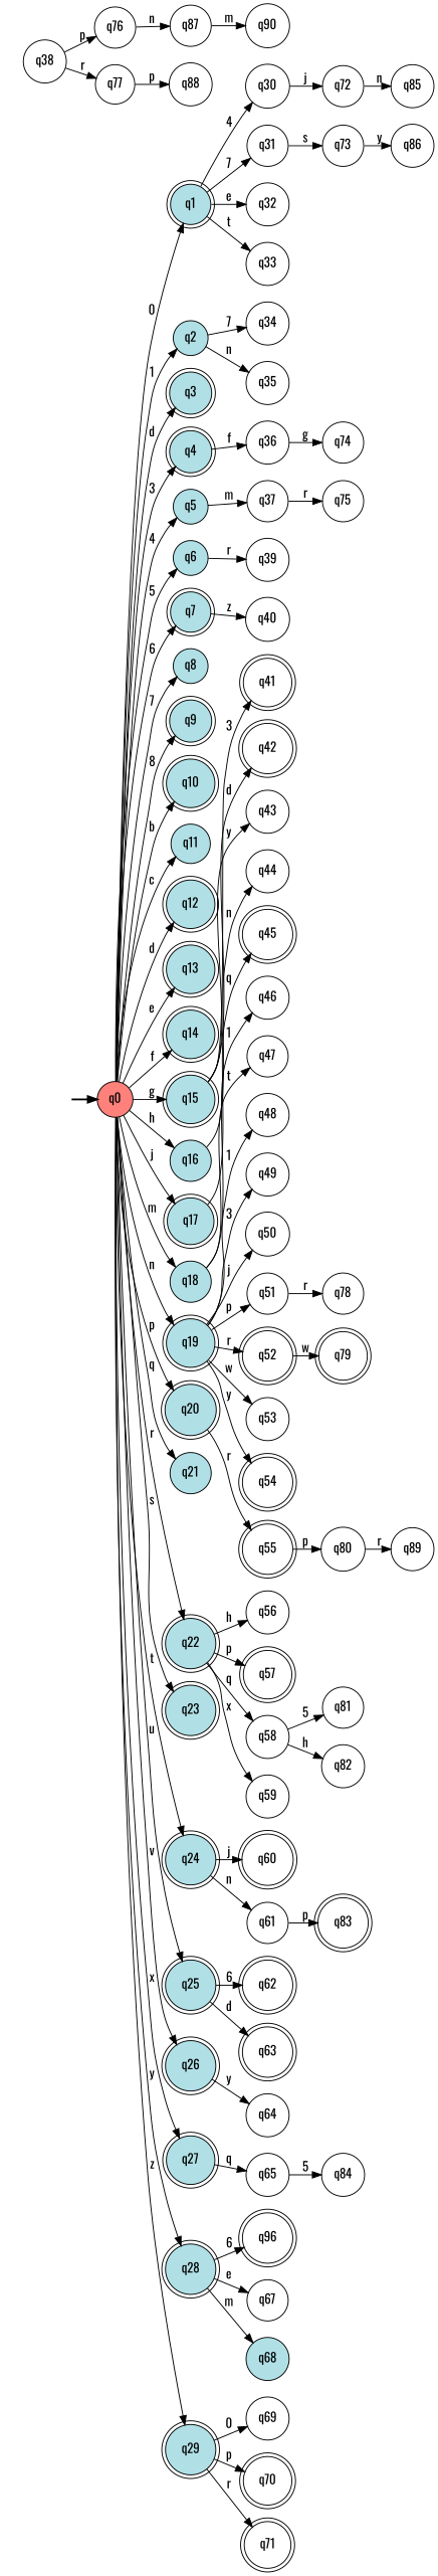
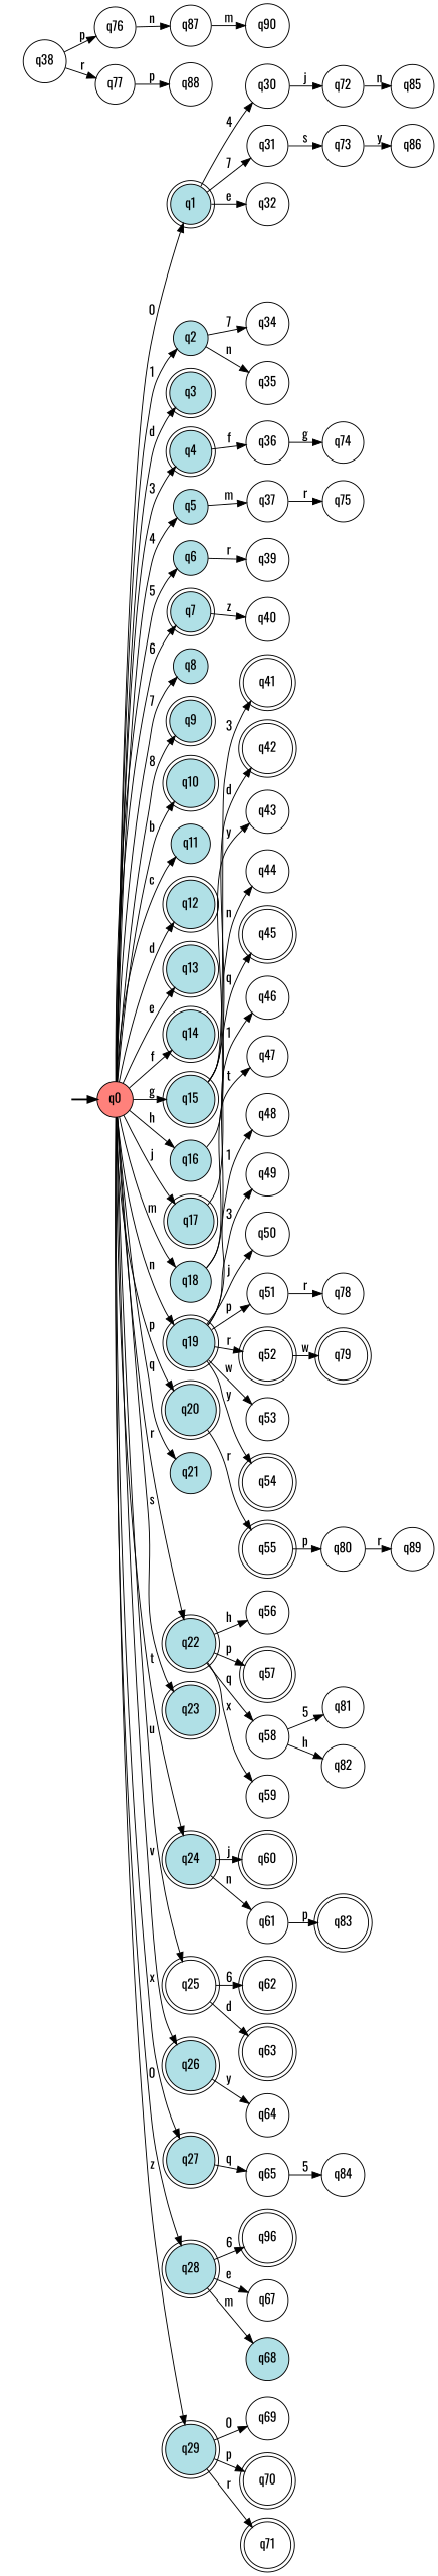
  digraph {
    fontname=Oswald
    rankdir=LR
    node [fontname=Oswald shape=circle style=filled color=black fillcolor=white]
    edge [fontname=Oswald]
    __start0 [height=0 shape=none style=invis width=0 color="" fillcolor=""]
    n2 [fillcolor="#ff817b" label=q0]
    n3 [fillcolor=powderblue label=q1 shape=doublecircle style="rounded,filled"]
    n4 [fillcolor=powderblue label=q2]
    n5 [fillcolor=powderblue label=q3 shape=doublecircle style="rounded,filled"]
    n6 [fillcolor=powderblue label=q4 shape=doublecircle style="rounded,filled"]
    n7 [fillcolor=powderblue label=q5]
    n8 [fillcolor=powderblue label=q6]
    n9 [fillcolor=powderblue label=q7 shape=doublecircle style="rounded,filled"]
    n10 [fillcolor=powderblue label=q8]
    n11 [fillcolor=powderblue label=q9 shape=doublecircle style="rounded,filled"]
    n12 [fillcolor=powderblue label=q10 shape=doublecircle style="rounded,filled"]
    n13 [fillcolor=powderblue label=q11]
    n14 [fillcolor=powderblue label=q12 shape=doublecircle style="rounded,filled"]
    n15 [fillcolor=powderblue label=q13 shape=doublecircle style="rounded,filled"]
    n16 [fillcolor=powderblue label=q14 shape=doublecircle style="rounded,filled"]
    n17 [fillcolor=powderblue label=q15 shape=doublecircle style="rounded,filled"]
    n18 [fillcolor=powderblue label=q16]
    n19 [fillcolor=powderblue label=q17 shape=doublecircle style="rounded,filled"]
    n20 [fillcolor=powderblue label=q18]
    n21 [fillcolor=powderblue label=q19 shape=doublecircle style="rounded,filled"]
    n22 [fillcolor=powderblue label=q20 shape=doublecircle style="rounded,filled"]
    n23 [fillcolor=powderblue label=q21]
    n24 [fillcolor=powderblue label=q22 shape=doublecircle style="rounded,filled"]
    n25 [fillcolor=powderblue label=q23 shape=doublecircle style="rounded,filled"]
    n26 [fillcolor=powderblue label=q24 shape=doublecircle style="rounded,filled"]
-   n27 [fillcolor=powderblue label=q25 shape=doublecircle style="rounded,filled"]
+   n27 [label=q25 shape=doublecircle style="rounded,filled"]
    n28 [fillcolor=powderblue label=q26 shape=doublecircle style="rounded,filled"]
    n29 [fillcolor=powderblue label=q27 shape=doublecircle style="rounded,filled"]
    n30 [fillcolor=powderblue label=q28 shape=doublecircle style="rounded,filled"]
    n31 [fillcolor=powderblue label=q29 shape=doublecircle style="rounded,filled"]
    n32 [label=q30]
    n33 [label=q31]
    n34 [label=q32]
-   n35 [label=q33]
    n36 [label=q34]
    n37 [label=q35]
    n38 [label=q36]
    n39 [label=q37]
    n40 [label=q39]
    n41 [label=q40]
    n42 [label=q41 shape=doublecircle style="rounded,filled"]
    n43 [label=q42 shape=doublecircle style="rounded,filled"]
    n44 [label=q43]
    n45 [label=q44]
    n46 [label=q45 shape=doublecircle style="rounded,filled"]
    n47 [label=q46]
    n48 [label=q47]
    n49 [label=q48]
    n50 [label=q49]
    n51 [label=q50]
    n52 [label=q51]
    n53 [label=q52 shape=doublecircle style="rounded,filled"]
    n54 [label=q53]
    n55 [label=q54 shape=doublecircle style="rounded,filled"]
    n56 [label=q55 shape=doublecircle style="rounded,filled"]
    n57 [label=q56]
    n58 [label=q57 shape=doublecircle style="rounded,filled"]
    n59 [label=q58]
    n60 [label=q59]
    n61 [label=q60 shape=doublecircle style="rounded,filled"]
    n62 [label=q61]
    n63 [label=q62 shape=doublecircle style="rounded,filled"]
    n64 [label=q63 shape=doublecircle style="rounded,filled"]
    n65 [label=q64]
    n66 [label=q65]
    n67 [label=q96 shape=doublecircle style="rounded,filled"]
    n68 [label=q67]
    n69 [fillcolor=powderblue label=q68]
    n70 [label=q69]
    n71 [label=q70 shape=doublecircle style="rounded,filled"]
    n72 [label=q71 shape=doublecircle style="rounded,filled"]
    n73 [label=q72]
    n74 [label=q73]
    n75 [label=q74]
    n76 [label=q75]
    n77 [label=q38]
    n78 [label=q76]
    n79 [label=q77]
    n80 [label=q78]
    n81 [label=q79 shape=doublecircle style="rounded,filled"]
    n82 [label=q80]
    n83 [label=q81]
    n84 [label=q82]
    n85 [label=q83 shape=doublecircle style="rounded,filled"]
    n86 [label=q84]
    n87 [label=q85]
    n88 [label=q86]
    n89 [label=q87]
    n90 [label=q88]
    n91 [label=q89]
    n92 [label=q90]
    subgraph cluster_1 {
      nodesep=0.15
      ranksep=0.15
      style=invis
      __start0
      n2
    }
    __start0 -> n2 [penwidth=2]
    n2 -> n3 [label=0]
    n2 -> n4 [label=1]
    n2 -> n5 [label=d]
    n2 -> n6 [label=3]
    n2 -> n7 [label=4]
    n2 -> n8 [label=5]
    n2 -> n9 [label=6]
    n2 -> n10 [label=7]
    n2 -> n11 [label=8]
    n2 -> n12 [label=b]
    n2 -> n13 [label=c]
    n2 -> n14 [label=d]
    n2 -> n15 [label=e]
    n2 -> n16 [label=f]
    n2 -> n17 [label=g]
    n2 -> n18 [label=h]
    n2 -> n19 [label=j]
    n2 -> n20 [label=m]
    n2 -> n21 [label=n]
    n2 -> n22 [label=p]
    n2 -> n23 [label=q]
    n2 -> n24 [label=r]
    n2 -> n25 [label=s]
    n2 -> n26 [label=t]
    n2 -> n27 [label=u]
    n2 -> n28 [label=v]
    n2 -> n29 [label=x]
-   n2 -> n30 [label=y]
+   n2 -> n30 [label=0]
    n2 -> n31 [label=z]
    n3 -> n32 [label=4]
    n3 -> n33 [label=7]
    n3 -> n34 [label=e]
-   n3 -> n35 [label=t]
    n4 -> n36 [label=7]
    n4 -> n37 [label=n]
    n6 -> n38 [label=f]
    n7 -> n39 [label=m]
    n8 -> n40 [label=r]
    n9 -> n41 [label=z]
    n17 -> n42 [label=3]
    n17 -> n43 [label=d]
    n17 -> n44 [label=y]
    n18 -> n45 [label=n]
    n19 -> n46 [label=q]
    n20 -> n47 [label=1]
    n20 -> n48 [label=t]
    n21 -> n49 [label=1]
    n21 -> n50 [label=3]
    n21 -> n51 [label=j]
    n21 -> n52 [label=p]
    n21 -> n53 [label=r]
    n21 -> n54 [label=w]
    n21 -> n55 [label=y]
    n22 -> n56 [label=r]
    n24 -> n57 [label=h]
    n24 -> n58 [label=p]
    n24 -> n59 [label=q]
    n24 -> n60 [label=x]
    n26 -> n61 [label=j]
    n26 -> n62 [label=n]
    n27 -> n63 [label=6]
    n27 -> n64 [label=d]
    n28 -> n65 [label=y]
    n29 -> n66 [label=q]
    n30 -> n67 [label=6]
    n30 -> n68 [label=e]
    n30 -> n69 [label=m]
    n31 -> n70 [label=0]
    n31 -> n71 [label=p]
    n31 -> n72 [label=r]
    n32 -> n73 [label=j]
    n33 -> n74 [label=s]
    n38 -> n75 [label=g]
    n39 -> n76 [label=r]
    n52 -> n80 [label=r]
    n53 -> n81 [label=w]
    n56 -> n82 [label=p]
    n59 -> n83 [label=5]
    n59 -> n84 [label=h]
    n62 -> n85 [label=p]
    n66 -> n86 [label=5]
    n73 -> n87 [label=n]
    n74 -> n88 [label=y]
    n77 -> n78 [label=p]
    n77 -> n79 [label=r]
    n78 -> n89 [label=n]
    n79 -> n90 [label=p]
    n82 -> n91 [label=r]
    n89 -> n92 [label=m]
  }
